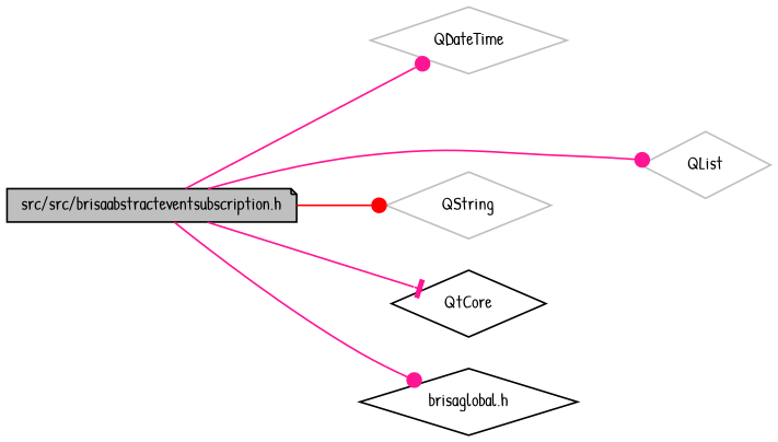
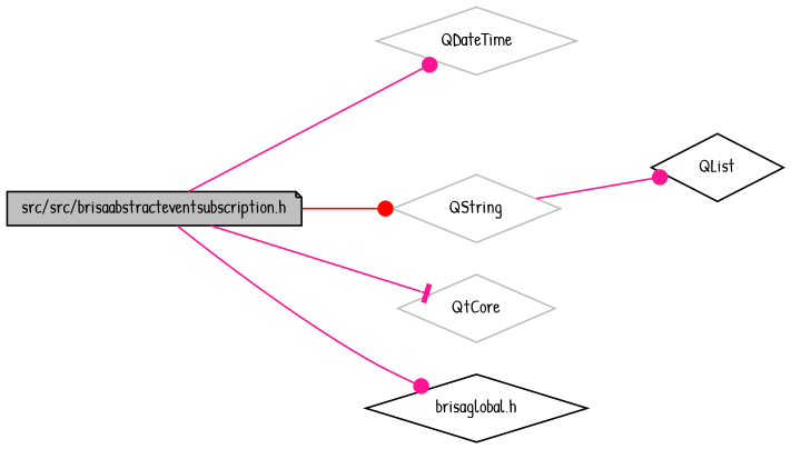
  digraph {
    fontname="Patrick Hand"
    rankdir=LR
    node [color=grey75 fontname="Patrick Hand" fontsize=10 shape=diamond]
    edge [arrowhead=dot color=deeppink fontname="Patrick Hand" fontsize=10 labelfontname=FreeSans labelfontsize=10 style=solid]
    n1 [color=black fillcolor=grey75 fontcolor=black height=0.2 label="src/src/brisaabstracteventsubscription.h" shape=note style=filled width=0.4]
    n2 [height=0.2 label=QDateTime width=0.4]
-   n3 [height=0.2 label=QList width=0.4]
+   n3 [color=black height=0.2 label=QList width=0.4]
    n4 [height=0.2 label=QString width=0.4]
-   n5 [color=black height=0.2 label=QtCore width=0.4]
+   n5 [height=0.2 label=QtCore width=0.4]
    n6 [color=black height=0.2 label="brisaglobal.h" width=0.4]
    n1 -> n2
-   n1 -> n3
+   n4 -> n3
    n1 -> n4 [color=red]
    n1 -> n5 [arrowhead=tee]
    n1 -> n6
  }
